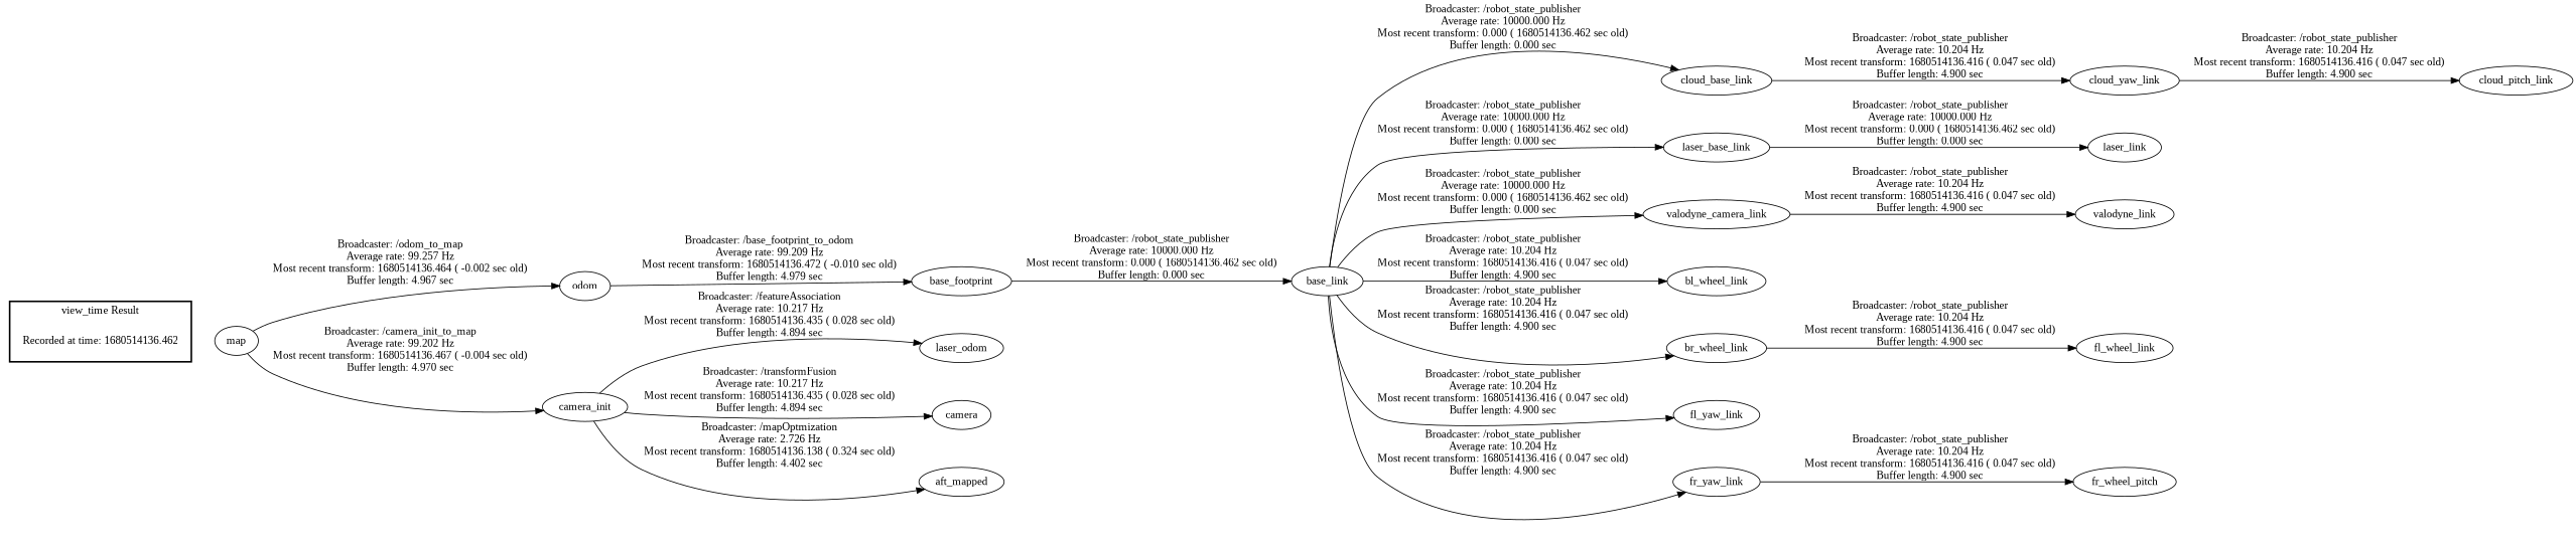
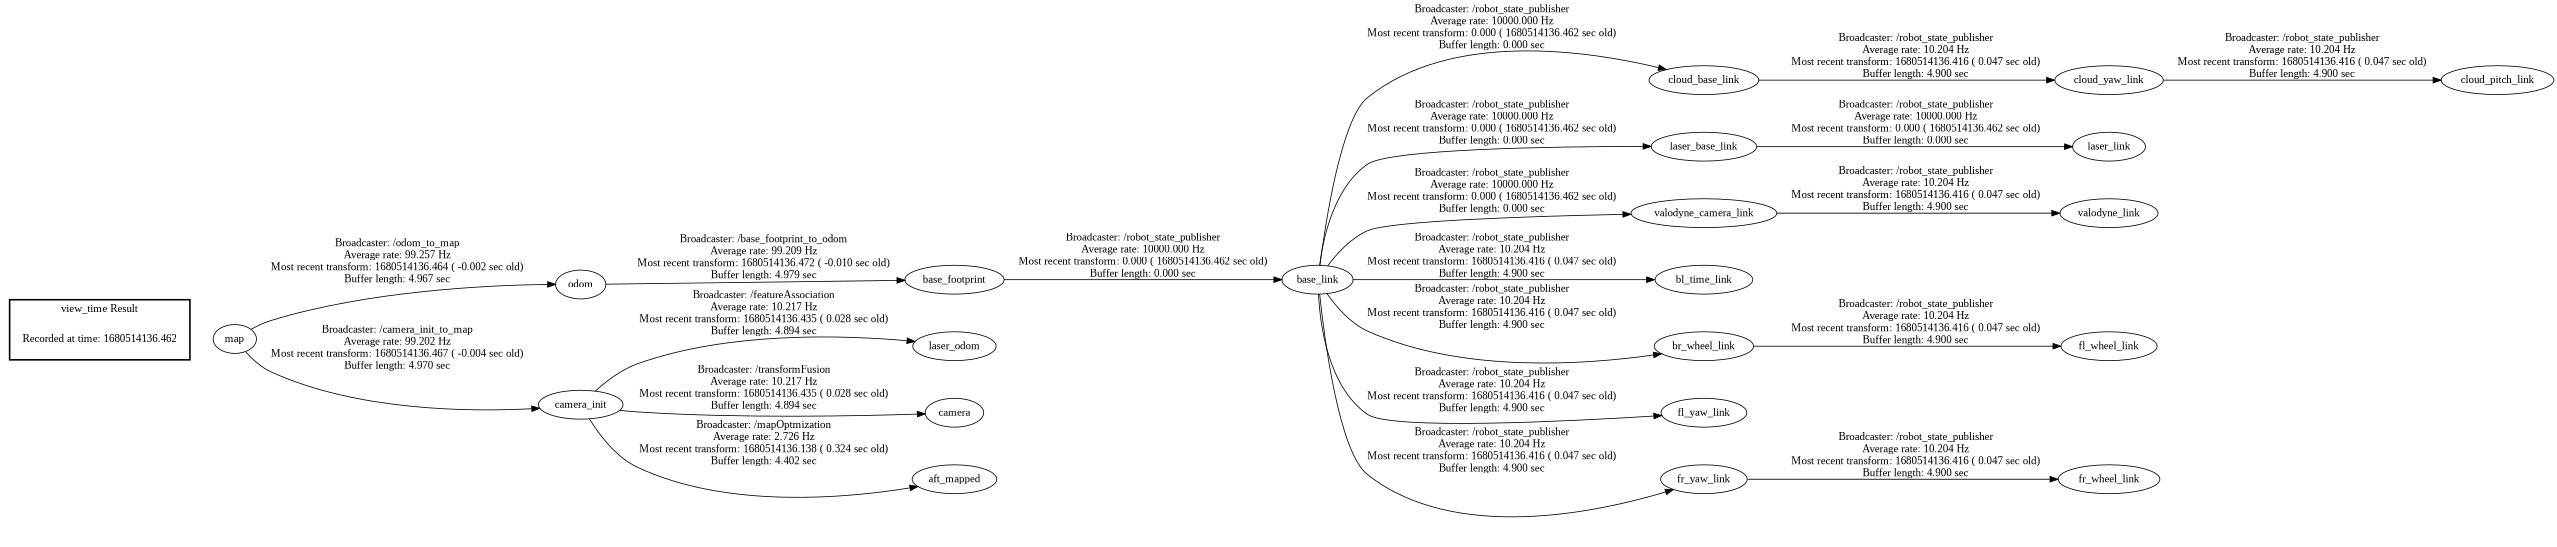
  digraph {
    fontname="Liberation Serif"
    rankdir=LR
    node [fontname="Liberation Serif"]
    edge [fontname="Liberation Serif"]
    "Recorded at time: 1680514136.462" [shape=plaintext]
    map
    base_footprint
    base_link
    cloud_base_link
    laser_base_link
    n7 [label=valodyne_camera_link]
-   bl_wheel_link
+   bl_wheel_link [label=bl_time_link]
    br_wheel_link
    fl_yaw_link
    fr_yaw_link
    cloud_yaw_link
    laser_link
    valodyne_link
    fl_wheel_link
-   fr_wheel_link [label=fr_wheel_pitch]
+   fr_wheel_link
    odom
    cloud_pitch_link
    camera_init
    laser_odom
    camera
    aft_mapped
    subgraph cluster_1 {
      color=black
      label="view_time Result"
      style=bold
      "Recorded at time: 1680514136.462"
    }
    "Recorded at time: 1680514136.462" -> map [style=invis]
    map -> odom [label="Broadcaster: /odom_to_map\nAverage rate: 99.257 Hz\nMost recent transform: 1680514136.464 ( -0.002 sec old)\nBuffer length: 4.967 sec\n"]
    map -> camera_init [label="Broadcaster: /camera_init_to_map\nAverage rate: 99.202 Hz\nMost recent transform: 1680514136.467 ( -0.004 sec old)\nBuffer length: 4.970 sec\n"]
    base_footprint -> base_link [label="Broadcaster: /robot_state_publisher\nAverage rate: 10000.000 Hz\nMost recent transform: 0.000 ( 1680514136.462 sec old)\nBuffer length: 0.000 sec\n"]
    base_link -> cloud_base_link [label="Broadcaster: /robot_state_publisher\nAverage rate: 10000.000 Hz\nMost recent transform: 0.000 ( 1680514136.462 sec old)\nBuffer length: 0.000 sec\n"]
    base_link -> laser_base_link [label="Broadcaster: /robot_state_publisher\nAverage rate: 10000.000 Hz\nMost recent transform: 0.000 ( 1680514136.462 sec old)\nBuffer length: 0.000 sec\n"]
    base_link -> n7 [label="Broadcaster: /robot_state_publisher\nAverage rate: 10000.000 Hz\nMost recent transform: 0.000 ( 1680514136.462 sec old)\nBuffer length: 0.000 sec\n"]
    base_link -> bl_wheel_link [label="Broadcaster: /robot_state_publisher\nAverage rate: 10.204 Hz\nMost recent transform: 1680514136.416 ( 0.047 sec old)\nBuffer length: 4.900 sec\n"]
    base_link -> br_wheel_link [label="Broadcaster: /robot_state_publisher\nAverage rate: 10.204 Hz\nMost recent transform: 1680514136.416 ( 0.047 sec old)\nBuffer length: 4.900 sec\n"]
    base_link -> fl_yaw_link [label="Broadcaster: /robot_state_publisher\nAverage rate: 10.204 Hz\nMost recent transform: 1680514136.416 ( 0.047 sec old)\nBuffer length: 4.900 sec\n"]
    base_link -> fr_yaw_link [label="Broadcaster: /robot_state_publisher\nAverage rate: 10.204 Hz\nMost recent transform: 1680514136.416 ( 0.047 sec old)\nBuffer length: 4.900 sec\n"]
    cloud_base_link -> cloud_yaw_link [label="Broadcaster: /robot_state_publisher\nAverage rate: 10.204 Hz\nMost recent transform: 1680514136.416 ( 0.047 sec old)\nBuffer length: 4.900 sec\n"]
    laser_base_link -> laser_link [label="Broadcaster: /robot_state_publisher\nAverage rate: 10000.000 Hz\nMost recent transform: 0.000 ( 1680514136.462 sec old)\nBuffer length: 0.000 sec\n"]
    n7 -> valodyne_link [label="Broadcaster: /robot_state_publisher\nAverage rate: 10.204 Hz\nMost recent transform: 1680514136.416 ( 0.047 sec old)\nBuffer length: 4.900 sec\n"]
    br_wheel_link -> fl_wheel_link [label="Broadcaster: /robot_state_publisher\nAverage rate: 10.204 Hz\nMost recent transform: 1680514136.416 ( 0.047 sec old)\nBuffer length: 4.900 sec\n"]
    fr_yaw_link -> fr_wheel_link [label="Broadcaster: /robot_state_publisher\nAverage rate: 10.204 Hz\nMost recent transform: 1680514136.416 ( 0.047 sec old)\nBuffer length: 4.900 sec\n"]
    cloud_yaw_link -> cloud_pitch_link [label="Broadcaster: /robot_state_publisher\nAverage rate: 10.204 Hz\nMost recent transform: 1680514136.416 ( 0.047 sec old)\nBuffer length: 4.900 sec\n"]
    odom -> base_footprint [label="Broadcaster: /base_footprint_to_odom\nAverage rate: 99.209 Hz\nMost recent transform: 1680514136.472 ( -0.010 sec old)\nBuffer length: 4.979 sec\n"]
    camera_init -> laser_odom [label="Broadcaster: /featureAssociation\nAverage rate: 10.217 Hz\nMost recent transform: 1680514136.435 ( 0.028 sec old)\nBuffer length: 4.894 sec\n"]
    camera_init -> camera [label="Broadcaster: /transformFusion\nAverage rate: 10.217 Hz\nMost recent transform: 1680514136.435 ( 0.028 sec old)\nBuffer length: 4.894 sec\n"]
    camera_init -> aft_mapped [label="Broadcaster: /mapOptmization\nAverage rate: 2.726 Hz\nMost recent transform: 1680514136.138 ( 0.324 sec old)\nBuffer length: 4.402 sec\n"]
  }
